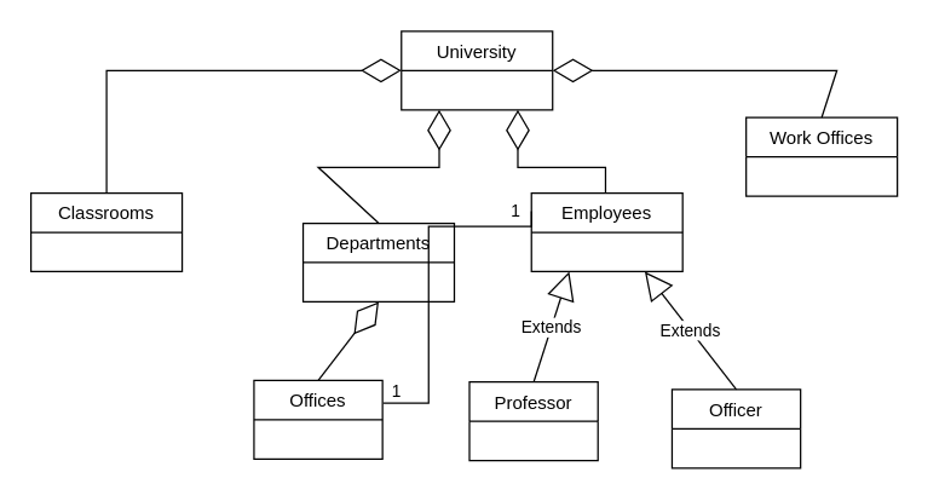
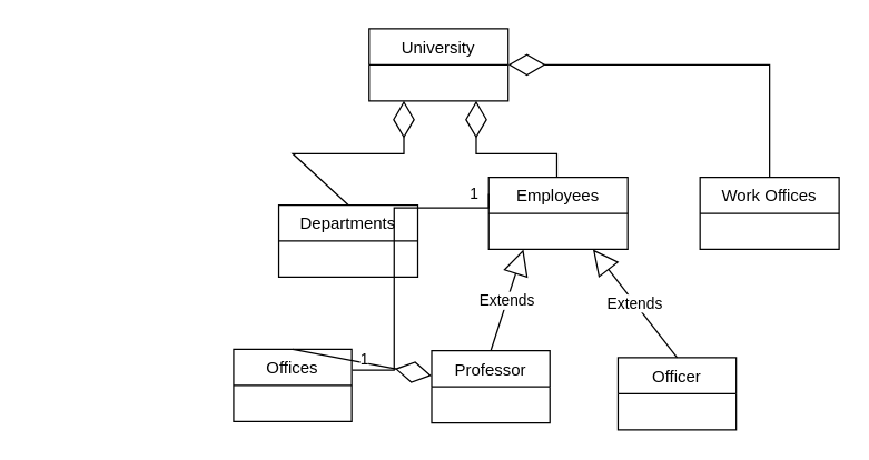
  <mxCell id="0" />
  <mxCell id="1" parent="0" />
  <mxCell id="2" value="University" style="swimlane;fontStyle=0;childLayout=stackLayout;horizontal=1;startSize=26;fillColor=none;horizontalStack=0;resizeParent=1;resizeParentMax=0;resizeLast=0;collapsible=1;marginBottom=0;" parent="1" vertex="1"><mxGeometry x="265" y="20" width="100" height="52" as="geometry" /></mxCell>
  <mxCell id="3" value="Departments" style="swimlane;fontStyle=0;childLayout=stackLayout;horizontal=1;startSize=26;fillColor=none;horizontalStack=0;resizeParent=1;resizeParentMax=0;resizeLast=0;collapsible=1;marginBottom=0;" parent="1" vertex="1"><mxGeometry x="200" y="147" width="100" height="52" as="geometry" /></mxCell>
- <mxCell id="4" value="Classrooms" style="swimlane;fontStyle=0;childLayout=stackLayout;horizontal=1;startSize=26;fillColor=none;horizontalStack=0;resizeParent=1;resizeParentMax=0;resizeLast=0;collapsible=1;marginBottom=0;" parent="1" vertex="1"><mxGeometry x="20" y="127" width="100" height="52" as="geometry" /></mxCell>
- <mxCell id="5" value="Work Offices" style="swimlane;fontStyle=0;childLayout=stackLayout;horizontal=1;startSize=26;fillColor=none;horizontalStack=0;resizeParent=1;resizeParentMax=0;resizeLast=0;collapsible=1;marginBottom=0;" parent="1" vertex="1"><mxGeometry x="493" y="77" width="100" height="52" as="geometry" /></mxCell>
+ <mxCell id="5" value="Work Offices" style="swimlane;fontStyle=0;childLayout=stackLayout;horizontal=1;startSize=26;fillColor=none;horizontalStack=0;resizeParent=1;resizeParentMax=0;resizeLast=0;collapsible=1;marginBottom=0;" parent="1" vertex="1"><mxGeometry x="503" y="127" width="100" height="52" as="geometry" /></mxCell>
  <mxCell id="6" value="Professor" style="swimlane;fontStyle=0;childLayout=stackLayout;horizontal=1;startSize=26;fillColor=none;horizontalStack=0;resizeParent=1;resizeParentMax=0;resizeLast=0;collapsible=1;marginBottom=0;" parent="1" vertex="1"><mxGeometry x="310" y="252" width="85" height="52" as="geometry" /></mxCell>
  <mxCell id="7" value="Offices" style="swimlane;fontStyle=0;childLayout=stackLayout;horizontal=1;startSize=26;fillColor=none;horizontalStack=0;resizeParent=1;resizeParentMax=0;resizeLast=0;collapsible=1;marginBottom=0;" parent="1" vertex="1"><mxGeometry x="167.5" y="251" width="85" height="52" as="geometry" /></mxCell>
  <mxCell id="8" value="Officer" style="swimlane;fontStyle=0;childLayout=stackLayout;horizontal=1;startSize=26;fillColor=none;horizontalStack=0;resizeParent=1;resizeParentMax=0;resizeLast=0;collapsible=1;marginBottom=0;" parent="1" vertex="1"><mxGeometry x="444" y="257" width="85" height="52" as="geometry" /></mxCell>
- <mxCell id="9" value="" style="endArrow=diamondThin;endFill=0;endSize=24;html=1;rounded=0;entryX=0;entryY=0.5;entryDx=0;entryDy=0;exitX=0.5;exitY=0;exitDx=0;exitDy=0;" parent="1" source="4" target="2" edge="1"><mxGeometry width="160" relative="1" as="geometry"><mxPoint x="253" y="270" as="sourcePoint" /><mxPoint x="413" y="270" as="targetPoint" /><Array as="points"><mxPoint x="70" y="46" /></Array></mxGeometry></mxCell>
  <mxCell id="10" value="" style="endArrow=diamondThin;endFill=0;endSize=24;html=1;rounded=0;entryX=1;entryY=0.5;entryDx=0;entryDy=0;exitX=0.5;exitY=0;exitDx=0;exitDy=0;" parent="1" source="5" target="2" edge="1"><mxGeometry width="160" relative="1" as="geometry"><mxPoint x="253" y="270" as="sourcePoint" /><mxPoint x="413" y="270" as="targetPoint" /><Array as="points"><mxPoint x="553" y="46" /></Array></mxGeometry></mxCell>
  <mxCell id="11" value="Employees" style="swimlane;fontStyle=0;childLayout=stackLayout;horizontal=1;startSize=26;fillColor=none;horizontalStack=0;resizeParent=1;resizeParentMax=0;resizeLast=0;collapsible=1;marginBottom=0;" parent="1" vertex="1"><mxGeometry x="351" y="127" width="100" height="52" as="geometry" /></mxCell>
  <mxCell id="12" value="" style="endArrow=diamondThin;endFill=0;endSize=24;html=1;rounded=0;entryX=0.25;entryY=1;entryDx=0;entryDy=0;exitX=0.5;exitY=0;exitDx=0;exitDy=0;" parent="1" source="3" target="2" edge="1"><mxGeometry width="160" relative="1" as="geometry"><mxPoint x="253" y="270" as="sourcePoint" /><mxPoint x="413" y="270" as="targetPoint" /><Array as="points"><mxPoint x="210" y="110" /><mxPoint x="290" y="110" /></Array></mxGeometry></mxCell>
  <mxCell id="13" value="" style="endArrow=diamondThin;endFill=0;endSize=24;html=1;rounded=0;entryX=0.75;entryY=1;entryDx=0;entryDy=0;exitX=0.5;exitY=0;exitDx=0;exitDy=0;" parent="1" edge="1"><mxGeometry width="160" relative="1" as="geometry"><mxPoint x="400" y="127" as="sourcePoint" /><mxPoint x="342" y="72" as="targetPoint" /><Array as="points"><mxPoint x="400" y="110" /><mxPoint x="342" y="110" /></Array></mxGeometry></mxCell>
- <mxCell id="14" value="" style="endArrow=diamondThin;endFill=0;endSize=24;html=1;rounded=0;entryX=0.5;entryY=1;entryDx=0;entryDy=0;exitX=0.5;exitY=0;exitDx=0;exitDy=0;" parent="1" source="7" target="3" edge="1"><mxGeometry width="160" relative="1" as="geometry"><mxPoint x="253" y="270" as="sourcePoint" /><mxPoint x="413" y="270" as="targetPoint" /></mxGeometry></mxCell>
+ <mxCell id="14" value="" style="endArrow=diamondThin;endFill=0;endSize=24;html=1;rounded=0;exitX=0.5;exitY=0;exitDx=0;exitDy=0;" parent="1" source="7" target="6" edge="1"><mxGeometry width="160" relative="1" as="geometry"><mxPoint x="253" y="270" as="sourcePoint" /><mxPoint x="413" y="270" as="targetPoint" /></mxGeometry></mxCell>
  <mxCell id="15" value="Extends" style="endArrow=block;endSize=16;endFill=0;html=1;rounded=0;entryX=0.25;entryY=1;entryDx=0;entryDy=0;exitX=0.5;exitY=0;exitDx=0;exitDy=0;" parent="1" source="6" target="11" edge="1"><mxGeometry width="160" relative="1" as="geometry"><mxPoint x="253" y="270" as="sourcePoint" /><mxPoint x="413" y="270" as="targetPoint" /></mxGeometry></mxCell>
  <mxCell id="16" value="Extends" style="endArrow=block;endSize=16;endFill=0;html=1;rounded=0;entryX=0.75;entryY=1;entryDx=0;entryDy=0;exitX=0.5;exitY=0;exitDx=0;exitDy=0;" parent="1" source="8" target="11" edge="1"><mxGeometry width="160" relative="1" as="geometry"><mxPoint x="253" y="270" as="sourcePoint" /><mxPoint x="413" y="270" as="targetPoint" /></mxGeometry></mxCell>
  <mxCell id="17" value="" style="endArrow=none;html=1;edgeStyle=orthogonalEdgeStyle;rounded=0;entryX=0;entryY=0.5;entryDx=0;entryDy=0;" parent="1" edge="1"><mxGeometry relative="1" as="geometry"><mxPoint x="253" y="266" as="sourcePoint" /><mxPoint x="351" y="139" as="targetPoint" /><Array as="points"><mxPoint x="283" y="266" /><mxPoint x="283" y="149" /><mxPoint x="351" y="149" /></Array></mxGeometry></mxCell>
  <mxCell id="18" value="1" style="edgeLabel;resizable=0;html=1;align=left;verticalAlign=bottom;" parent="17" connectable="0" vertex="1"><mxGeometry x="-1" relative="1" as="geometry"><mxPoint x="4" as="offset" /></mxGeometry></mxCell>
  <mxCell id="19" value="1" style="edgeLabel;resizable=0;html=1;align=right;verticalAlign=bottom;" parent="17" connectable="0" vertex="1"><mxGeometry x="1" relative="1" as="geometry"><mxPoint x="-7" y="8" as="offset" /></mxGeometry></mxCell>
